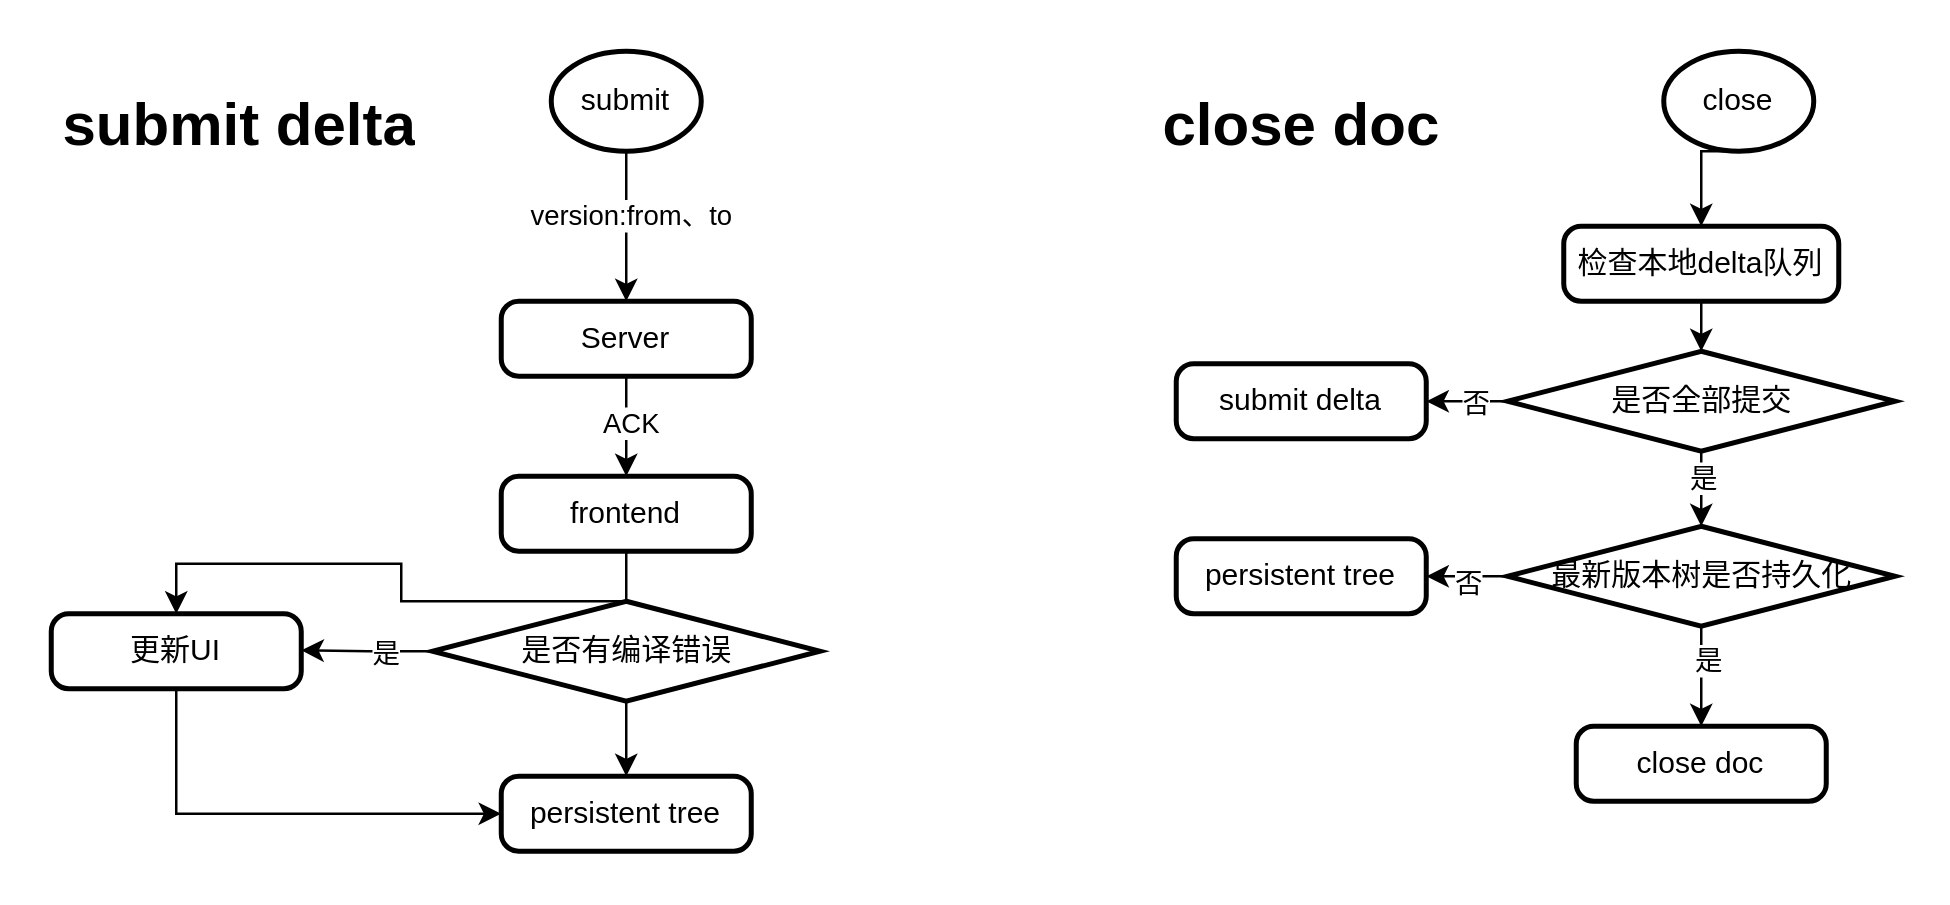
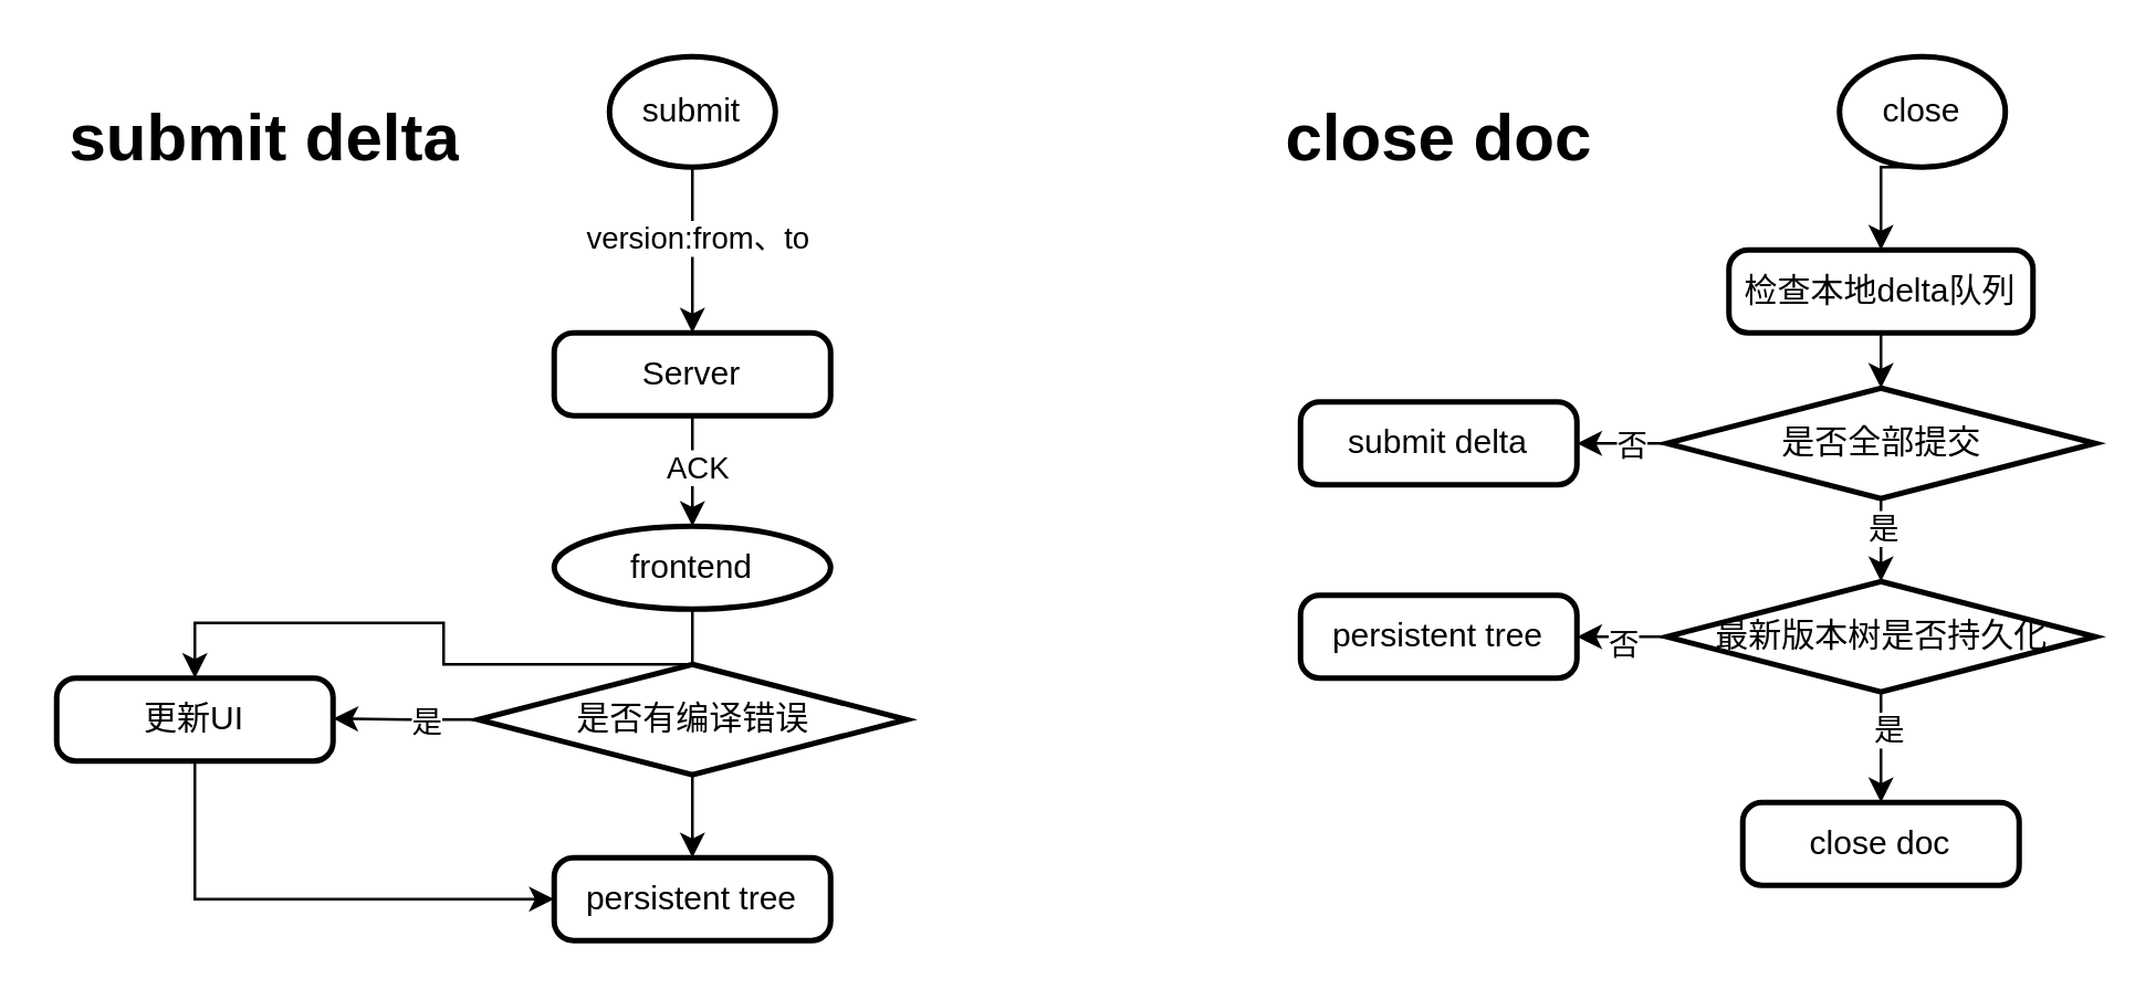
  <mxCell id="0" />
  <mxCell id="1" parent="0" />
  <mxCell id="2" style="edgeStyle=orthogonalEdgeStyle;rounded=0;orthogonalLoop=1;jettySize=auto;html=1;exitX=0.5;exitY=1;exitDx=0;exitDy=0;exitPerimeter=0;entryX=0.5;entryY=0;entryDx=0;entryDy=0;" edge="1" parent="1" source="4" target="7"><mxGeometry relative="1" as="geometry" /></mxCell>
  <mxCell id="3" value="version:from、to" style="edgeLabel;html=1;align=center;verticalAlign=middle;resizable=0;points=[];" vertex="1" connectable="0" parent="2"><mxGeometry x="-0.171" y="1" relative="1" as="geometry"><mxPoint as="offset" /></mxGeometry></mxCell>
  <mxCell id="4" value="submit" style="strokeWidth=2;html=1;shape=mxgraph.flowchart.start_2;whiteSpace=wrap;" vertex="1" parent="1"><mxGeometry x="220" y="20" width="60" height="40" as="geometry" /></mxCell>
  <mxCell id="5" style="edgeStyle=orthogonalEdgeStyle;rounded=0;orthogonalLoop=1;jettySize=auto;html=1;exitX=0.5;exitY=1;exitDx=0;exitDy=0;entryX=0.5;entryY=0;entryDx=0;entryDy=0;" edge="1" parent="1" source="7" target="8"><mxGeometry relative="1" as="geometry" /></mxCell>
  <mxCell id="6" value="ACK" style="edgeLabel;html=1;align=center;verticalAlign=middle;resizable=0;points=[];" vertex="1" connectable="0" parent="5"><mxGeometry x="-0.067" y="1" relative="1" as="geometry"><mxPoint y="-1" as="offset" /></mxGeometry></mxCell>
  <mxCell id="7" value="Server" style="rounded=1;whiteSpace=wrap;html=1;absoluteArcSize=1;arcSize=14;strokeWidth=2;" vertex="1" parent="1"><mxGeometry x="200" y="120" width="100" height="30" as="geometry" /></mxCell>
- <mxCell id="8" value="frontend" style="rounded=1;whiteSpace=wrap;html=1;absoluteArcSize=1;arcSize=14;strokeWidth=2;" vertex="1" parent="1"><mxGeometry x="200" y="190" width="100" height="30" as="geometry" /></mxCell>
+ <mxCell id="8" value="frontend" style="ellipse;whiteSpace=wrap;html=1;absoluteArcSize=1;arcSize=14;strokeWidth=2;" vertex="1" parent="1"><mxGeometry x="200" y="190" width="100" height="30" as="geometry" /></mxCell>
  <mxCell id="9" style="edgeStyle=orthogonalEdgeStyle;rounded=0;orthogonalLoop=1;jettySize=auto;html=1;exitX=0;exitY=0.5;exitDx=0;exitDy=0;exitPerimeter=0;" edge="1" parent="1" source="12"><mxGeometry relative="1" as="geometry"><mxPoint x="120" y="259.619" as="targetPoint" /></mxGeometry></mxCell>
  <mxCell id="10" value="是" style="edgeLabel;html=1;align=center;verticalAlign=middle;resizable=0;points=[];" vertex="1" connectable="0" parent="9"><mxGeometry x="-0.277" relative="1" as="geometry"><mxPoint as="offset" /></mxGeometry></mxCell>
  <mxCell id="11" style="edgeStyle=orthogonalEdgeStyle;rounded=0;orthogonalLoop=1;jettySize=auto;html=1;exitX=0.5;exitY=1;exitDx=0;exitDy=0;exitPerimeter=0;entryX=0.5;entryY=0;entryDx=0;entryDy=0;" edge="1" parent="1" source="12" target="16"><mxGeometry relative="1" as="geometry" /></mxCell>
  <mxCell id="12" value="是否有编译错误" style="strokeWidth=2;html=1;shape=mxgraph.flowchart.decision;whiteSpace=wrap;" vertex="1" parent="1"><mxGeometry x="172.5" y="240" width="155" height="40" as="geometry" /></mxCell>
  <mxCell id="13" style="edgeStyle=orthogonalEdgeStyle;rounded=0;orthogonalLoop=1;jettySize=auto;html=1;exitX=0.5;exitY=1;exitDx=0;exitDy=0;" edge="1" parent="1" source="8" target="15"><mxGeometry relative="1" as="geometry" /></mxCell>
  <mxCell id="14" style="edgeStyle=orthogonalEdgeStyle;rounded=0;orthogonalLoop=1;jettySize=auto;html=1;exitX=0.5;exitY=1;exitDx=0;exitDy=0;entryX=0;entryY=0.5;entryDx=0;entryDy=0;" edge="1" parent="1" source="15" target="16"><mxGeometry relative="1" as="geometry" /></mxCell>
  <mxCell id="15" value="更新UI" style="rounded=1;whiteSpace=wrap;html=1;absoluteArcSize=1;arcSize=14;strokeWidth=2;" vertex="1" parent="1"><mxGeometry x="20" y="245" width="100" height="30" as="geometry" /></mxCell>
  <mxCell id="16" value="persistent tree" style="rounded=1;whiteSpace=wrap;html=1;absoluteArcSize=1;arcSize=14;strokeWidth=2;" vertex="1" parent="1"><mxGeometry x="200" y="310" width="100" height="30" as="geometry" /></mxCell>
  <mxCell id="17" value="&lt;h1&gt;submit delta&lt;/h1&gt;&lt;p&gt;&lt;br&gt;&lt;/p&gt;" style="text;html=1;spacing=5;spacingTop=-20;whiteSpace=wrap;overflow=hidden;rounded=0;" vertex="1" parent="1"><mxGeometry x="20" y="30" width="190" height="120" as="geometry" /></mxCell>
  <mxCell id="18" value="&lt;h1&gt;close doc&lt;/h1&gt;&lt;p&gt;&lt;br&gt;&lt;/p&gt;" style="text;html=1;spacing=5;spacingTop=-20;whiteSpace=wrap;overflow=hidden;rounded=0;" vertex="1" parent="1"><mxGeometry x="460" y="30" width="190" height="120" as="geometry" /></mxCell>
  <mxCell id="19" style="edgeStyle=orthogonalEdgeStyle;rounded=0;orthogonalLoop=1;jettySize=auto;html=1;exitX=0.5;exitY=1;exitDx=0;exitDy=0;exitPerimeter=0;entryX=0.5;entryY=0;entryDx=0;entryDy=0;" edge="1" parent="1" source="20" target="21"><mxGeometry relative="1" as="geometry" /></mxCell>
  <mxCell id="20" value="close" style="strokeWidth=2;html=1;shape=mxgraph.flowchart.start_2;whiteSpace=wrap;" vertex="1" parent="1"><mxGeometry x="665" y="20" width="60" height="40" as="geometry" /></mxCell>
  <mxCell id="21" value="检查本地delta队列" style="rounded=1;whiteSpace=wrap;html=1;absoluteArcSize=1;arcSize=14;strokeWidth=2;" vertex="1" parent="1"><mxGeometry x="625" y="90" width="110" height="30" as="geometry" /></mxCell>
  <mxCell id="22" style="edgeStyle=orthogonalEdgeStyle;rounded=0;orthogonalLoop=1;jettySize=auto;html=1;exitX=0;exitY=0.5;exitDx=0;exitDy=0;exitPerimeter=0;entryX=1;entryY=0.5;entryDx=0;entryDy=0;" edge="1" parent="1" source="24" target="25"><mxGeometry relative="1" as="geometry" /></mxCell>
  <mxCell id="23" value="否" style="edgeLabel;html=1;align=center;verticalAlign=middle;resizable=0;points=[];" vertex="1" connectable="0" parent="22"><mxGeometry x="-0.181" relative="1" as="geometry"><mxPoint as="offset" /></mxGeometry></mxCell>
  <mxCell id="24" value="是否全部提交" style="strokeWidth=2;html=1;shape=mxgraph.flowchart.decision;whiteSpace=wrap;" vertex="1" parent="1"><mxGeometry x="602.5" y="140" width="155" height="40" as="geometry" /></mxCell>
  <mxCell id="25" value="submit delta" style="rounded=1;whiteSpace=wrap;html=1;absoluteArcSize=1;arcSize=14;strokeWidth=2;" vertex="1" parent="1"><mxGeometry x="470" y="145" width="100" height="30" as="geometry" /></mxCell>
  <mxCell id="26" style="edgeStyle=orthogonalEdgeStyle;rounded=0;orthogonalLoop=1;jettySize=auto;html=1;exitX=0.5;exitY=1;exitDx=0;exitDy=0;entryX=0.5;entryY=0;entryDx=0;entryDy=0;entryPerimeter=0;" edge="1" parent="1" source="21" target="24"><mxGeometry relative="1" as="geometry" /></mxCell>
  <mxCell id="27" style="edgeStyle=orthogonalEdgeStyle;rounded=0;orthogonalLoop=1;jettySize=auto;html=1;exitX=0;exitY=0.5;exitDx=0;exitDy=0;exitPerimeter=0;entryX=1;entryY=0.5;entryDx=0;entryDy=0;" edge="1" parent="1" source="31" target="32"><mxGeometry relative="1" as="geometry" /></mxCell>
  <mxCell id="28" value="否" style="edgeLabel;html=1;align=center;verticalAlign=middle;resizable=0;points=[];" vertex="1" connectable="0" parent="27"><mxGeometry x="-0.005" y="2" relative="1" as="geometry"><mxPoint as="offset" /></mxGeometry></mxCell>
  <mxCell id="29" style="edgeStyle=orthogonalEdgeStyle;rounded=0;orthogonalLoop=1;jettySize=auto;html=1;exitX=0.5;exitY=1;exitDx=0;exitDy=0;exitPerimeter=0;" edge="1" parent="1" source="31"><mxGeometry relative="1" as="geometry"><mxPoint x="680" y="290" as="targetPoint" /></mxGeometry></mxCell>
  <mxCell id="30" value="是" style="edgeLabel;html=1;align=center;verticalAlign=middle;resizable=0;points=[];" vertex="1" connectable="0" parent="29"><mxGeometry x="-0.36" y="2" relative="1" as="geometry"><mxPoint as="offset" /></mxGeometry></mxCell>
  <mxCell id="31" value="最新版本树是否持久化" style="strokeWidth=2;html=1;shape=mxgraph.flowchart.decision;whiteSpace=wrap;" vertex="1" parent="1"><mxGeometry x="602.5" y="210" width="155" height="40" as="geometry" /></mxCell>
  <mxCell id="32" value="persistent tree" style="rounded=1;whiteSpace=wrap;html=1;absoluteArcSize=1;arcSize=14;strokeWidth=2;" vertex="1" parent="1"><mxGeometry x="470" y="215" width="100" height="30" as="geometry" /></mxCell>
  <mxCell id="33" style="edgeStyle=orthogonalEdgeStyle;rounded=0;orthogonalLoop=1;jettySize=auto;html=1;exitX=0.5;exitY=1;exitDx=0;exitDy=0;exitPerimeter=0;entryX=0.5;entryY=0;entryDx=0;entryDy=0;entryPerimeter=0;" edge="1" parent="1" source="24" target="31"><mxGeometry relative="1" as="geometry" /></mxCell>
  <mxCell id="34" value="是" style="edgeLabel;html=1;align=center;verticalAlign=middle;resizable=0;points=[];" vertex="1" connectable="0" parent="33"><mxGeometry x="-0.359" relative="1" as="geometry"><mxPoint as="offset" /></mxGeometry></mxCell>
  <mxCell id="35" value="close doc" style="rounded=1;whiteSpace=wrap;html=1;absoluteArcSize=1;arcSize=14;strokeWidth=2;" vertex="1" parent="1"><mxGeometry x="630" y="290" width="100" height="30" as="geometry" /></mxCell>
